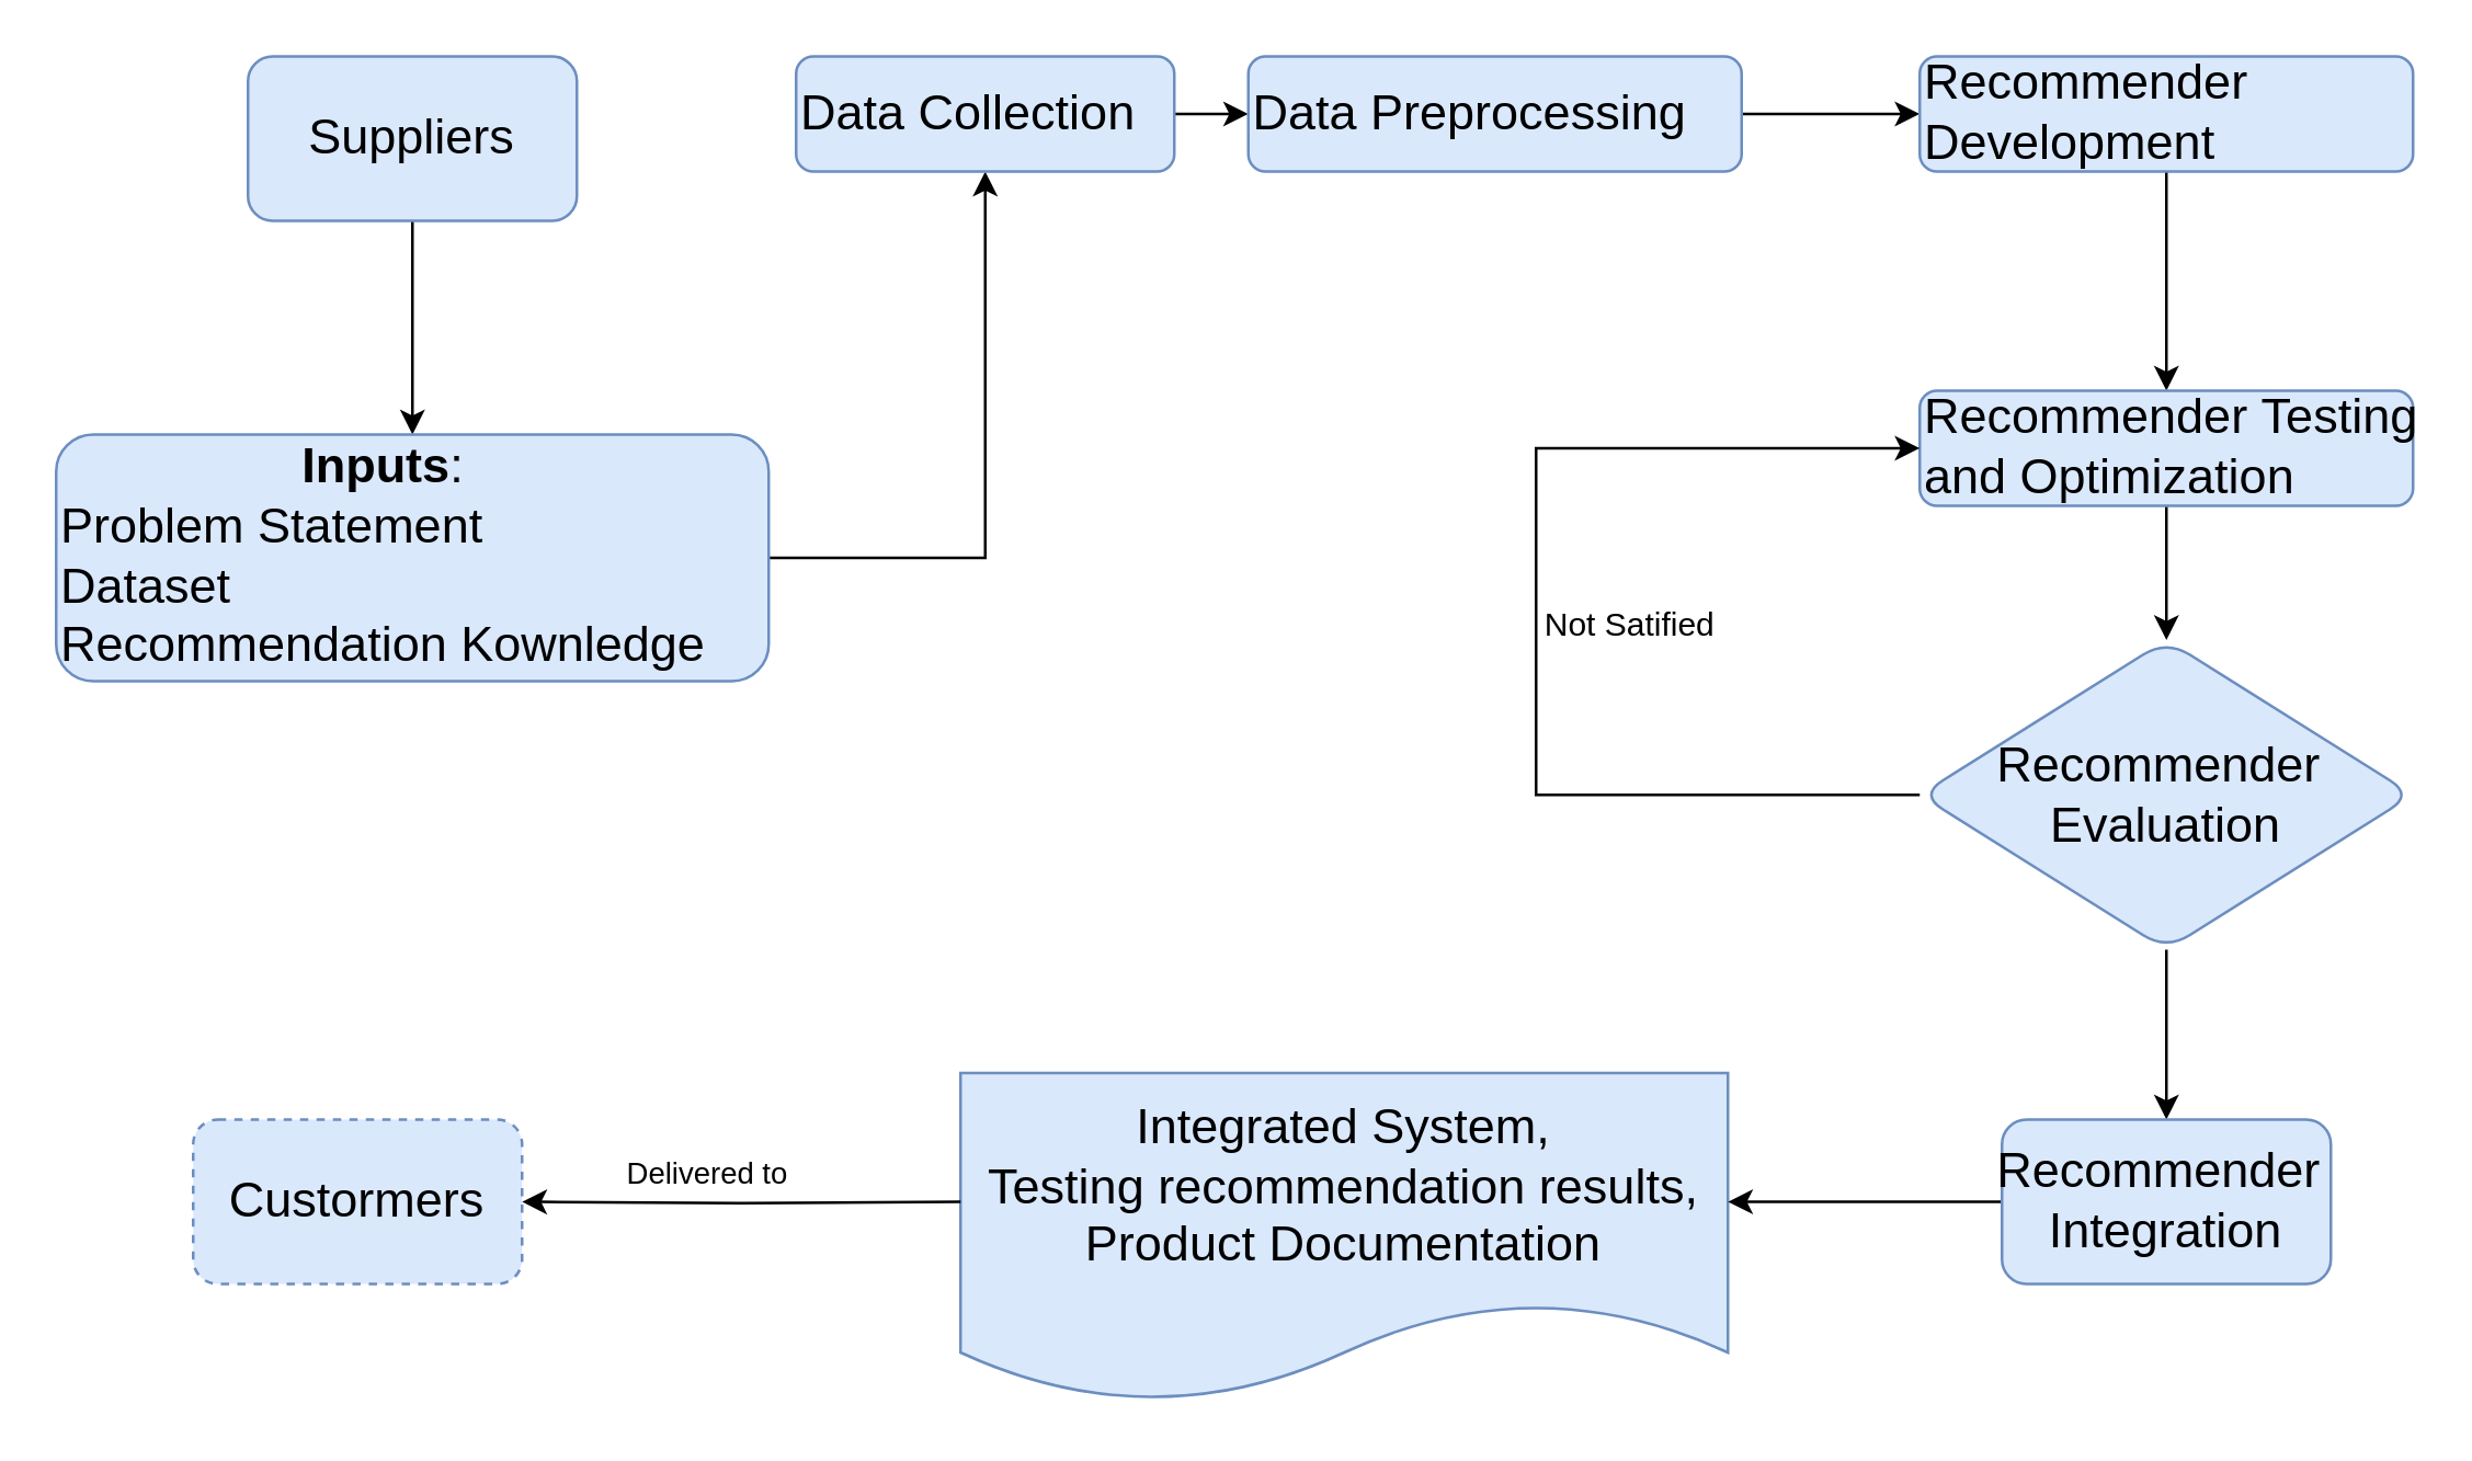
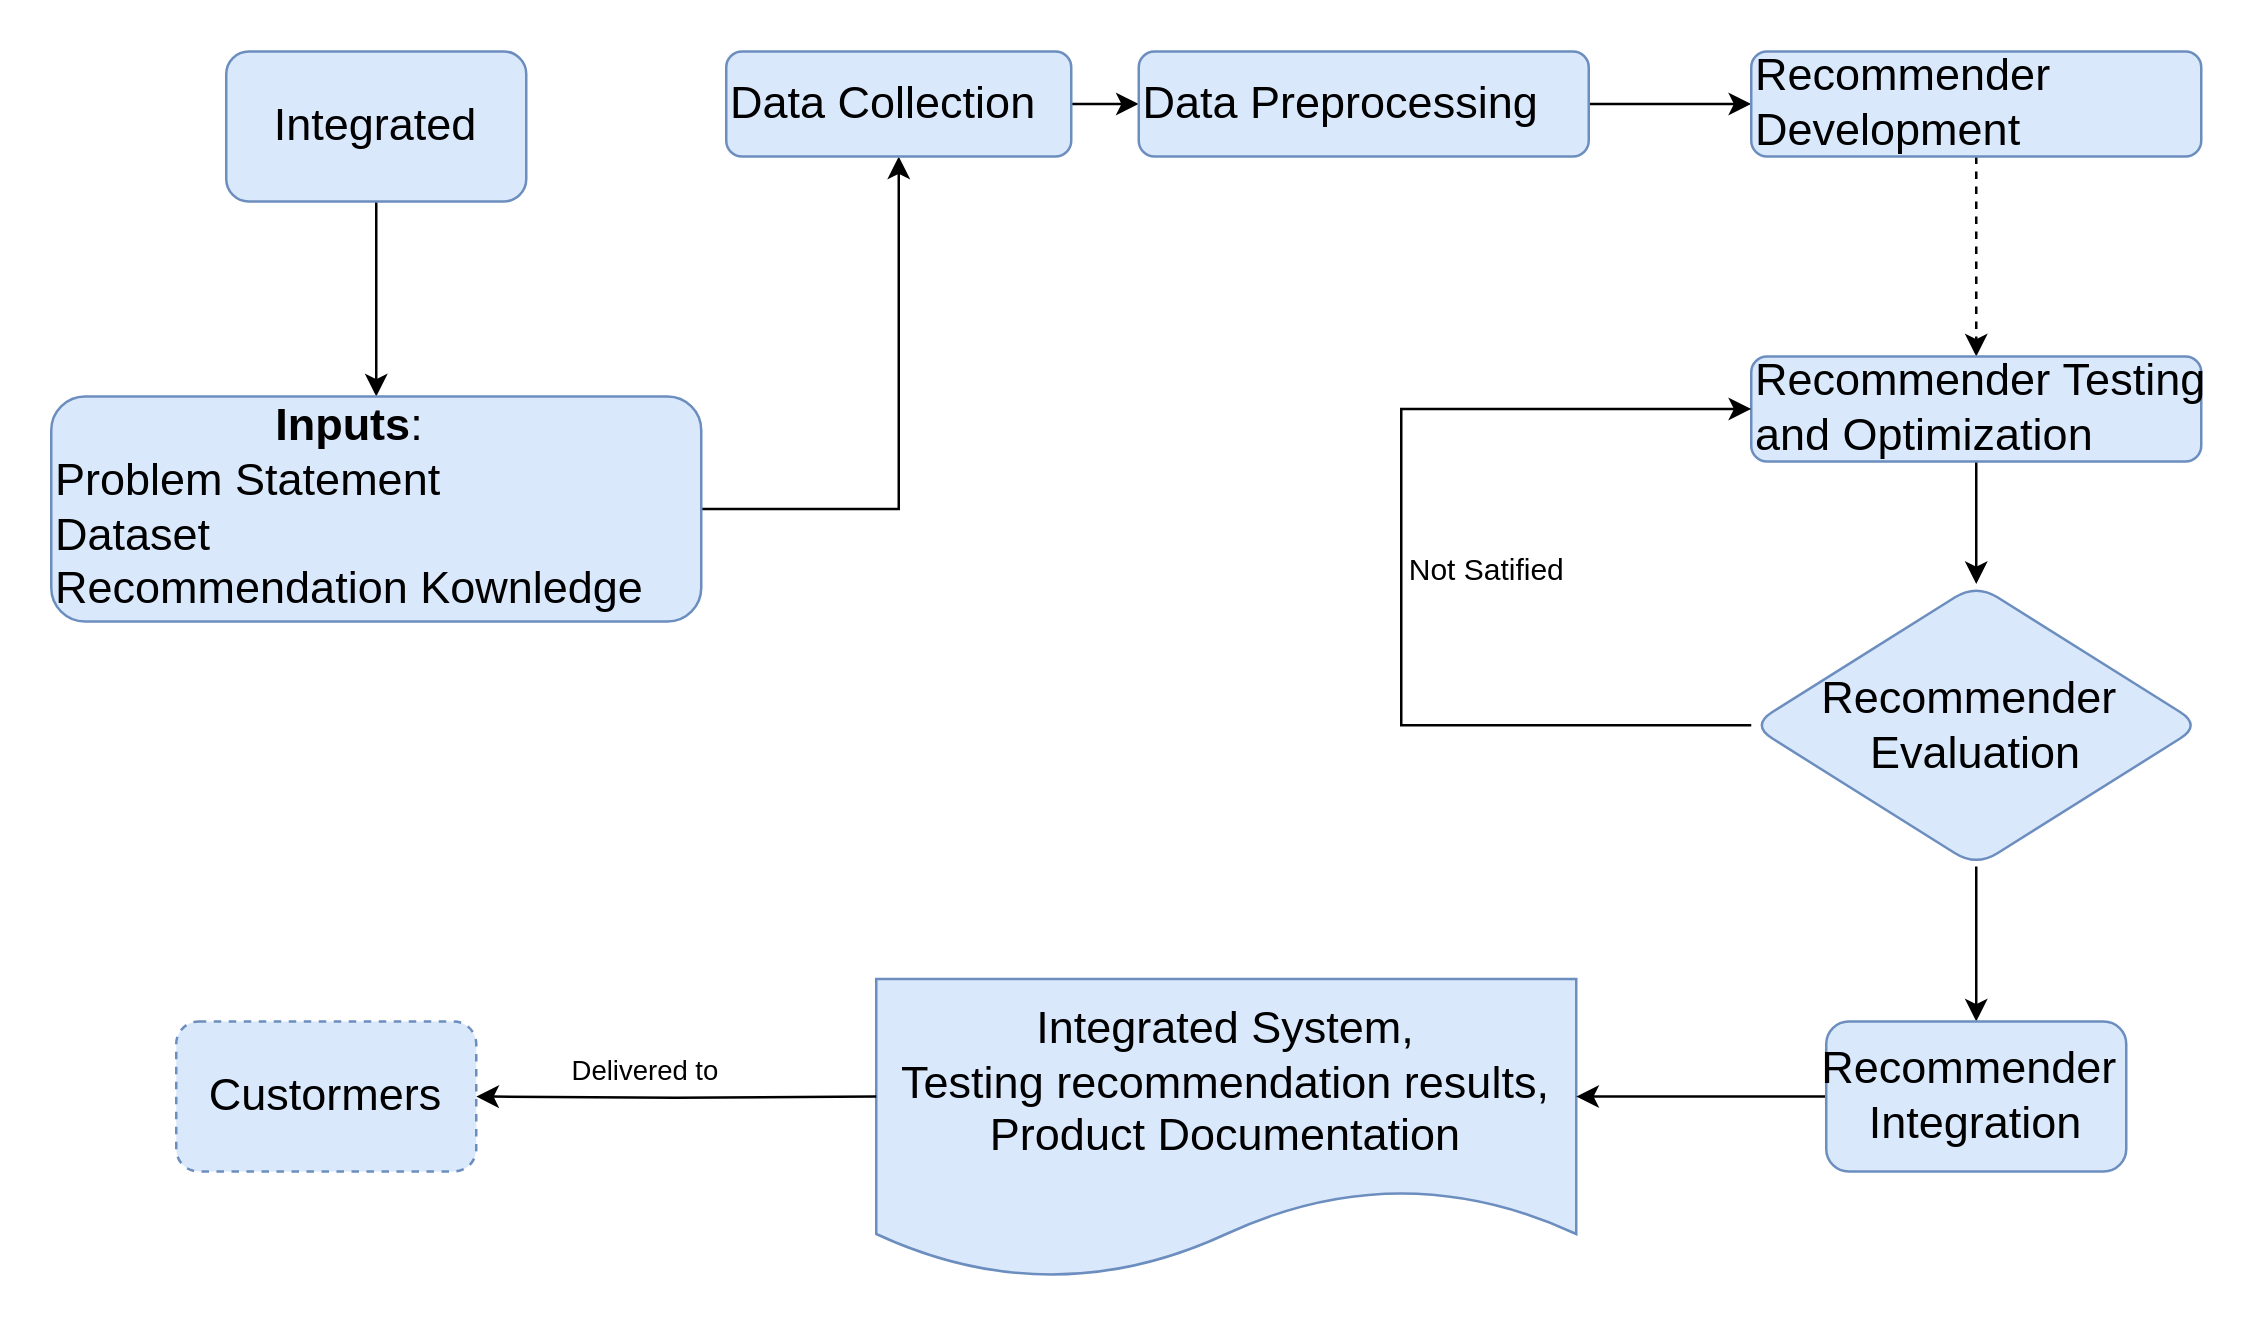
  <mxCell id="0" />
  <mxCell id="1" parent="0" />
  <mxCell id="2" value="&lt;span style=&quot;color: rgb(0, 0, 0); font-family: Helvetica; font-size: 18px; font-style: normal; font-variant-ligatures: normal; font-variant-caps: normal; font-weight: 400; letter-spacing: normal; orphans: 2; text-align: center; text-indent: 0px; text-transform: none; widows: 2; word-spacing: 0px; -webkit-text-stroke-width: 0px; text-decoration-thickness: initial; text-decoration-style: initial; text-decoration-color: initial; float: none; display: inline !important;&quot;&gt;Integrated System,&lt;/span&gt;&lt;br style=&quot;color: rgb(0, 0, 0); font-family: Helvetica; font-size: 18px; font-style: normal; font-variant-ligatures: normal; font-variant-caps: normal; font-weight: 400; letter-spacing: normal; orphans: 2; text-align: center; text-indent: 0px; text-transform: none; widows: 2; word-spacing: 0px; -webkit-text-stroke-width: 0px; text-decoration-thickness: initial; text-decoration-style: initial; text-decoration-color: initial;&quot;&gt;&lt;span style=&quot;color: rgb(0, 0, 0); font-family: Helvetica; font-size: 18px; font-style: normal; font-variant-ligatures: normal; font-variant-caps: normal; font-weight: 400; letter-spacing: normal; orphans: 2; text-align: center; text-indent: 0px; text-transform: none; widows: 2; word-spacing: 0px; -webkit-text-stroke-width: 0px; text-decoration-thickness: initial; text-decoration-style: initial; text-decoration-color: initial; float: none; display: inline !important;&quot;&gt;Testing recommendation results,&lt;/span&gt;&lt;br style=&quot;color: rgb(0, 0, 0); font-family: Helvetica; font-size: 18px; font-style: normal; font-variant-ligatures: normal; font-variant-caps: normal; font-weight: 400; letter-spacing: normal; orphans: 2; text-align: center; text-indent: 0px; text-transform: none; widows: 2; word-spacing: 0px; -webkit-text-stroke-width: 0px; text-decoration-thickness: initial; text-decoration-style: initial; text-decoration-color: initial;&quot;&gt;&lt;span style=&quot;color: rgb(0, 0, 0); font-family: Helvetica; font-size: 18px; font-style: normal; font-variant-ligatures: normal; font-variant-caps: normal; font-weight: 400; letter-spacing: normal; orphans: 2; text-align: center; text-indent: 0px; text-transform: none; widows: 2; word-spacing: 0px; -webkit-text-stroke-width: 0px; text-decoration-thickness: initial; text-decoration-style: initial; text-decoration-color: initial; float: none; display: inline !important;&quot;&gt;Product Documentation&lt;/span&gt;" style="shape=document;whiteSpace=wrap;html=1;boundedLbl=1;fillColor=#dae8fc;strokeColor=#6c8ebf;" vertex="1" parent="1"><mxGeometry x="350" y="391" width="280" height="120" as="geometry" /></mxCell>
  <mxCell id="3" style="edgeStyle=orthogonalEdgeStyle;rounded=0;orthogonalLoop=1;jettySize=auto;html=1;fontSize=18;entryX=0.5;entryY=0;entryDx=0;entryDy=0;shadow=0;" edge="1" parent="1" source="4" target="6"><mxGeometry relative="1" as="geometry"><mxPoint x="150" y="198" as="targetPoint" /></mxGeometry></mxCell>
- <mxCell id="4" value="&lt;font style=&quot;font-size: 18px&quot;&gt;Suppliers&lt;/font&gt;" style="rounded=1;whiteSpace=wrap;html=1;shadow=0;fillColor=#dae8fc;strokeColor=#6c8ebf;" vertex="1" parent="1"><mxGeometry x="90" y="20" width="120" height="60" as="geometry" /></mxCell>
+ <mxCell id="4" value="&lt;font style=&quot;font-size: 18px&quot;&gt;Integrated&lt;/font&gt;" style="rounded=1;whiteSpace=wrap;html=1;shadow=0;fillColor=#dae8fc;strokeColor=#6c8ebf;" vertex="1" parent="1"><mxGeometry x="90" y="20" width="120" height="60" as="geometry" /></mxCell>
  <mxCell id="5" value="" style="edgeStyle=orthogonalEdgeStyle;rounded=0;orthogonalLoop=1;jettySize=auto;html=1;shadow=0;" edge="1" parent="1" source="6" target="8"><mxGeometry relative="1" as="geometry" /></mxCell>
  <mxCell id="6" value="&lt;div style=&quot;text-align: center;&quot;&gt;&lt;span style=&quot;background-color: initial;&quot;&gt;&lt;b&gt;Inputs&lt;/b&gt;:&lt;/span&gt;&lt;/div&gt;Problem Statement&lt;br&gt;Dataset&lt;br&gt;Recommendation Kownledge" style="rounded=1;whiteSpace=wrap;html=1;fontSize=18;align=left;shadow=0;fillColor=#dae8fc;strokeColor=#6c8ebf;" vertex="1" parent="1"><mxGeometry x="20" y="158" width="260" height="90" as="geometry" /></mxCell>
  <mxCell id="7" value="" style="edgeStyle=orthogonalEdgeStyle;rounded=0;orthogonalLoop=1;jettySize=auto;html=1;shadow=0;" edge="1" parent="1" source="8" target="10"><mxGeometry relative="1" as="geometry" /></mxCell>
  <mxCell id="8" value="Data Collection&lt;div style=&quot;text-align: center;&quot;&gt;&lt;/div&gt;" style="rounded=1;whiteSpace=wrap;html=1;fontSize=18;align=left;shadow=0;fillColor=#dae8fc;strokeColor=#6c8ebf;" vertex="1" parent="1"><mxGeometry x="290" y="20" width="138" height="42" as="geometry" /></mxCell>
  <mxCell id="9" value="" style="edgeStyle=orthogonalEdgeStyle;rounded=0;orthogonalLoop=1;jettySize=auto;html=1;shadow=0;" edge="1" parent="1" source="10" target="12"><mxGeometry relative="1" as="geometry" /></mxCell>
  <mxCell id="10" value="Data Preprocessing&lt;div style=&quot;text-align: center;&quot;&gt;&lt;/div&gt;" style="rounded=1;whiteSpace=wrap;html=1;fontSize=18;align=left;shadow=0;fillColor=#dae8fc;strokeColor=#6c8ebf;" vertex="1" parent="1"><mxGeometry x="455" y="20" width="180" height="42" as="geometry" /></mxCell>
- <mxCell id="11" value="" style="edgeStyle=orthogonalEdgeStyle;rounded=0;orthogonalLoop=1;jettySize=auto;html=1;shadow=0;" edge="1" parent="1" source="12" target="14"><mxGeometry relative="1" as="geometry" /></mxCell>
+ <mxCell id="11" value="" style="edgeStyle=orthogonalEdgeStyle;rounded=0;orthogonalLoop=1;jettySize=auto;html=1;shadow=0;dashed=1;" edge="1" parent="1" source="12" target="14"><mxGeometry relative="1" as="geometry" /></mxCell>
  <mxCell id="12" value="Recommender&amp;nbsp; Development&lt;div style=&quot;text-align: center;&quot;&gt;&lt;/div&gt;" style="rounded=1;whiteSpace=wrap;html=1;fontSize=18;align=left;shadow=0;fillColor=#dae8fc;strokeColor=#6c8ebf;" vertex="1" parent="1"><mxGeometry x="700" y="20" width="180" height="42" as="geometry" /></mxCell>
  <mxCell id="13" value="" style="edgeStyle=orthogonalEdgeStyle;rounded=0;orthogonalLoop=1;jettySize=auto;html=1;shadow=0;" edge="1" parent="1" source="14" target="17"><mxGeometry relative="1" as="geometry" /></mxCell>
  <mxCell id="14" value="Recommender&amp;nbsp;Testing and Optimization&lt;div style=&quot;text-align: center;&quot;&gt;&lt;/div&gt;" style="rounded=1;whiteSpace=wrap;html=1;fontSize=18;align=left;shadow=0;fillColor=#dae8fc;strokeColor=#6c8ebf;" vertex="1" parent="1"><mxGeometry x="700" y="142" width="180" height="42" as="geometry" /></mxCell>
  <mxCell id="15" style="edgeStyle=orthogonalEdgeStyle;rounded=0;orthogonalLoop=1;jettySize=auto;html=1;exitX=0;exitY=0.5;exitDx=0;exitDy=0;entryX=0;entryY=0.5;entryDx=0;entryDy=0;shadow=0;" edge="1" parent="1" source="17" target="14"><mxGeometry relative="1" as="geometry"><Array as="points"><mxPoint x="560" y="290" /><mxPoint x="560" y="163" /></Array></mxGeometry></mxCell>
  <mxCell id="16" value="" style="edgeStyle=orthogonalEdgeStyle;rounded=0;orthogonalLoop=1;jettySize=auto;html=1;shadow=0;" edge="1" parent="1" source="17" target="20"><mxGeometry relative="1" as="geometry" /></mxCell>
  <mxCell id="17" value="&lt;span style=&quot;text-align: left;&quot;&gt;Recommender&lt;/span&gt;&amp;nbsp;&lt;br&gt;Evaluation" style="rhombus;whiteSpace=wrap;html=1;fontSize=18;align=center;rounded=1;shadow=0;fillColor=#dae8fc;strokeColor=#6c8ebf;" vertex="1" parent="1"><mxGeometry x="700" y="233" width="180" height="113" as="geometry" /></mxCell>
  <mxCell id="18" value="Not Satified" style="text;html=1;align=center;verticalAlign=middle;resizable=0;points=[];autosize=1;strokeColor=none;fillColor=none;shadow=0;" vertex="1" parent="1"><mxGeometry x="549" y="213" width="90" height="30" as="geometry" /></mxCell>
  <mxCell id="19" value="" style="edgeStyle=orthogonalEdgeStyle;rounded=0;orthogonalLoop=1;jettySize=auto;html=1;shadow=0;" edge="1" parent="1" source="20"><mxGeometry relative="1" as="geometry"><mxPoint x="630" y="438" as="targetPoint" /></mxGeometry></mxCell>
  <mxCell id="20" value="&lt;span style=&quot;text-align: left;&quot;&gt;Recommender&amp;nbsp;&lt;br&gt;&lt;/span&gt;Integration" style="whiteSpace=wrap;html=1;fontSize=18;rounded=1;shadow=0;fillColor=#dae8fc;strokeColor=#6c8ebf;" vertex="1" parent="1"><mxGeometry x="730" y="408" width="120" height="60" as="geometry" /></mxCell>
  <mxCell id="21" value="" style="edgeStyle=orthogonalEdgeStyle;rounded=0;orthogonalLoop=1;jettySize=auto;html=1;shadow=0;" edge="1" parent="1" target="23"><mxGeometry relative="1" as="geometry"><mxPoint x="350" y="438" as="sourcePoint" /></mxGeometry></mxCell>
  <mxCell id="22" value="Delivered to&amp;nbsp;" style="edgeLabel;html=1;align=center;verticalAlign=middle;resizable=0;points=[];shadow=0;" vertex="1" connectable="0" parent="21"><mxGeometry x="0.152" y="-4" relative="1" as="geometry"><mxPoint y="-7" as="offset" /></mxGeometry></mxCell>
  <mxCell id="23" value="Custormers" style="whiteSpace=wrap;html=1;fontSize=18;rounded=1;shadow=0;fillColor=#dae8fc;strokeColor=#6c8ebf;dashed=1;" vertex="1" parent="1"><mxGeometry x="70" y="408" width="120" height="60" as="geometry" /></mxCell>
